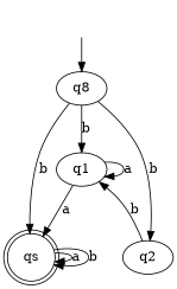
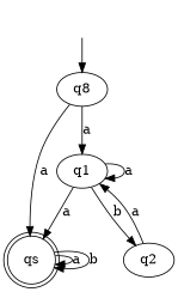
  digraph {
    start [style=invis]
    n2 [label=q8]
    qs [shape=doublecircle]
    q1
    q2
    start -> n2
-   n2 -> qs [label=b]
-   n2 -> q1 [label=b]
+   n2 -> qs [label=a]
+   n2 -> q1 [label=a]
    qs -> qs [label=a]
    qs -> qs [label=b]
    q1 -> qs [label=a]
    q1 -> q1 [label=a]
-   n2 -> q2 [label=b]
-   q2 -> q1 [label=b]
+   q1 -> q2 [label=b]
+   q2 -> q1 [label=a]
  }
